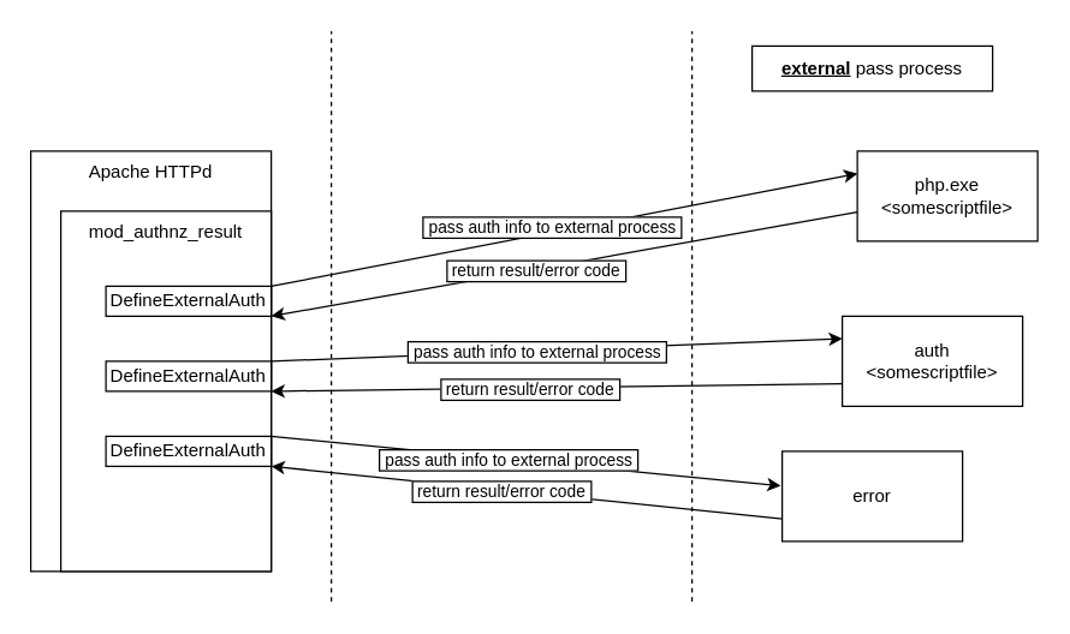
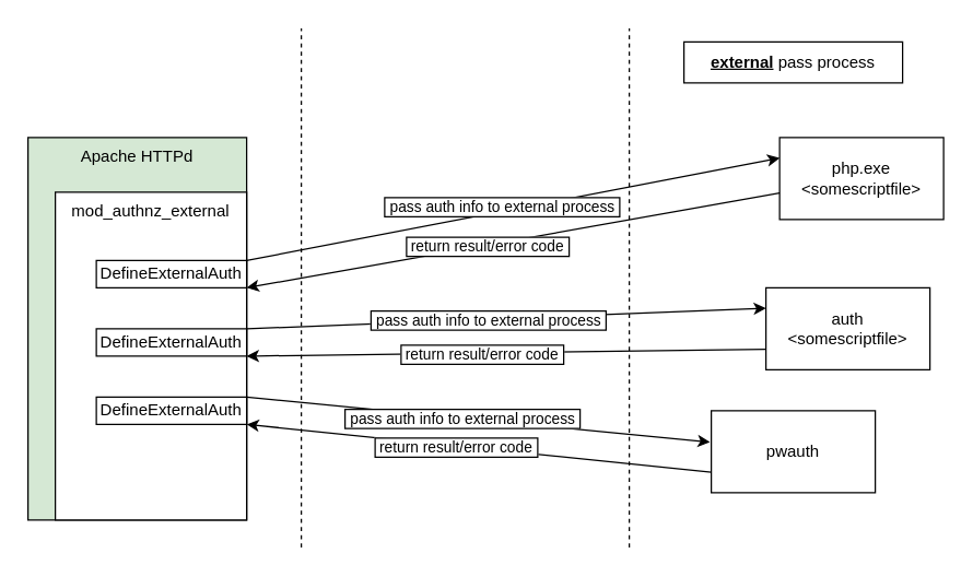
  <mxCell id="0" />
  <mxCell id="1" parent="0" />
  <mxCell id="2" value="" style="endArrow=none;dashed=1;html=1;" edge="1" parent="1"><mxGeometry width="50" height="50" relative="1" as="geometry"><mxPoint x="220" y="400" as="sourcePoint" /><mxPoint x="220" y="20" as="targetPoint" /></mxGeometry></mxCell>
  <mxCell id="3" value="" style="endArrow=none;dashed=1;html=1;" edge="1" parent="1"><mxGeometry width="50" height="50" relative="1" as="geometry"><mxPoint x="460" y="400" as="sourcePoint" /><mxPoint x="460" y="20" as="targetPoint" /></mxGeometry></mxCell>
  <mxCell id="4" value="&lt;b&gt;&lt;u&gt;external&lt;/u&gt;&amp;nbsp;&lt;/b&gt;pass&amp;nbsp;process" style="text;html=1;fillColor=none;align=center;verticalAlign=middle;whiteSpace=wrap;rounded=0;strokeColor=#000000;" vertex="1" parent="1"><mxGeometry x="500" y="30" width="160" height="30" as="geometry" /></mxCell>
- <mxCell id="5" value="Apache HTTPd" style="whiteSpace=wrap;html=1;strokeColor=#000000;verticalAlign=top;" vertex="1" parent="1"><mxGeometry x="20" y="100" width="160" height="280" as="geometry" /></mxCell>
- <mxCell id="6" value="mod_authnz_result" style="whiteSpace=wrap;html=1;strokeColor=#000000;labelPosition=center;verticalLabelPosition=middle;align=center;verticalAlign=top;" vertex="1" parent="1"><mxGeometry x="40" y="140" width="140" height="240" as="geometry" /></mxCell>
+ <mxCell id="5" value="Apache HTTPd" style="whiteSpace=wrap;html=1;strokeColor=#000000;verticalAlign=top;fillColor=#d5e8d4;" vertex="1" parent="1"><mxGeometry x="20" y="100" width="160" height="280" as="geometry" /></mxCell>
+ <mxCell id="6" value="mod_authnz_external" style="whiteSpace=wrap;html=1;strokeColor=#000000;labelPosition=center;verticalLabelPosition=middle;align=center;verticalAlign=top;" vertex="1" parent="1"><mxGeometry x="40" y="140" width="140" height="240" as="geometry" /></mxCell>
  <mxCell id="7" value="php.exe &amp;lt;somescriptfile&amp;gt;" style="rounded=0;whiteSpace=wrap;html=1;strokeColor=#000000;" vertex="1" parent="1"><mxGeometry x="570" y="100" width="120" height="60" as="geometry" /></mxCell>
  <mxCell id="8" value="auth&lt;br&gt;&amp;lt;somescriptfile&amp;gt;" style="rounded=0;whiteSpace=wrap;html=1;strokeColor=#000000;" vertex="1" parent="1"><mxGeometry x="560" y="210" width="120" height="60" as="geometry" /></mxCell>
- <mxCell id="9" value="error" style="rounded=0;whiteSpace=wrap;html=1;strokeColor=#000000;" vertex="1" parent="1"><mxGeometry x="520" y="300" width="120" height="60" as="geometry" /></mxCell>
+ <mxCell id="9" value="pwauth" style="rounded=0;whiteSpace=wrap;html=1;strokeColor=#000000;" vertex="1" parent="1"><mxGeometry x="520" y="300" width="120" height="60" as="geometry" /></mxCell>
  <mxCell id="10" value="" style="endArrow=classic;html=1;entryX=0;entryY=0.25;entryDx=0;entryDy=0;exitX=1;exitY=0;exitDx=0;exitDy=0;" edge="1" parent="1" source="22" target="7"><mxGeometry width="50" height="50" relative="1" as="geometry"><mxPoint x="180" y="190" as="sourcePoint" /><mxPoint x="430" y="300" as="targetPoint" /></mxGeometry></mxCell>
  <mxCell id="11" value="&amp;nbsp;pass auth info to external process&amp;nbsp;" style="edgeLabel;html=1;align=center;verticalAlign=middle;resizable=0;points=[];labelBorderColor=#000000;" vertex="1" connectable="0" parent="10"><mxGeometry x="-0.071" relative="1" as="geometry"><mxPoint x="6.25" y="-4.5" as="offset" /></mxGeometry></mxCell>
  <mxCell id="12" value="" style="endArrow=classic;html=1;entryX=1;entryY=1;entryDx=0;entryDy=0;labelBorderColor=none;" edge="1" parent="1" source="7" target="22"><mxGeometry width="50" height="50" relative="1" as="geometry"><mxPoint x="488" y="150" as="sourcePoint" /><mxPoint x="430" y="300" as="targetPoint" /></mxGeometry></mxCell>
  <mxCell id="13" value="&amp;nbsp;return result/error code&amp;nbsp;" style="edgeLabel;html=1;align=center;verticalAlign=middle;resizable=0;points=[];labelBorderColor=#000000;" vertex="1" connectable="0" parent="12"><mxGeometry x="0.102" y="1" relative="1" as="geometry"><mxPoint as="offset" /></mxGeometry></mxCell>
  <mxCell id="14" value="" style="endArrow=classic;html=1;entryX=0;entryY=0.25;entryDx=0;entryDy=0;exitX=1;exitY=0;exitDx=0;exitDy=0;" edge="1" parent="1" source="23" target="8"><mxGeometry width="50" height="50" relative="1" as="geometry"><mxPoint x="182" y="250" as="sourcePoint" /><mxPoint x="510" y="220" as="targetPoint" /></mxGeometry></mxCell>
  <mxCell id="15" value="&amp;nbsp;pass auth info to external process&amp;nbsp;" style="edgeLabel;html=1;align=center;verticalAlign=middle;resizable=0;points=[];labelBorderColor=#000000;" vertex="1" connectable="0" parent="14"><mxGeometry x="-0.071" relative="1" as="geometry"><mxPoint as="offset" /></mxGeometry></mxCell>
  <mxCell id="16" value="" style="endArrow=classic;html=1;entryX=1;entryY=1;entryDx=0;entryDy=0;exitX=0;exitY=0.75;exitDx=0;exitDy=0;labelBorderColor=none;" edge="1" parent="1" source="8" target="23"><mxGeometry width="50" height="50" relative="1" as="geometry"><mxPoint x="507.96" y="259" as="sourcePoint" /><mxPoint x="200.98" y="316.06" as="targetPoint" /></mxGeometry></mxCell>
  <mxCell id="17" value="&amp;nbsp;return result/error code&amp;nbsp;" style="edgeLabel;html=1;align=center;verticalAlign=middle;resizable=0;points=[];labelBorderColor=#000000;" vertex="1" connectable="0" parent="16"><mxGeometry x="0.102" y="1" relative="1" as="geometry"><mxPoint as="offset" /></mxGeometry></mxCell>
  <mxCell id="18" value="" style="endArrow=classic;html=1;exitX=1;exitY=0;exitDx=0;exitDy=0;entryX=-0.008;entryY=0.383;entryDx=0;entryDy=0;entryPerimeter=0;" edge="1" parent="1" source="24" target="9"><mxGeometry width="50" height="50" relative="1" as="geometry"><mxPoint x="190" y="385.02" as="sourcePoint" /><mxPoint x="500" y="330" as="targetPoint" /></mxGeometry></mxCell>
  <mxCell id="19" value="&amp;nbsp;pass auth info to external process&amp;nbsp;" style="edgeLabel;html=1;align=center;verticalAlign=middle;resizable=0;points=[];labelBorderColor=#000000;" vertex="1" connectable="0" parent="18"><mxGeometry x="-0.071" relative="1" as="geometry"><mxPoint as="offset" /></mxGeometry></mxCell>
  <mxCell id="20" value="" style="endArrow=classic;html=1;exitX=0;exitY=0.75;exitDx=0;exitDy=0;labelBorderColor=none;entryX=1;entryY=1;entryDx=0;entryDy=0;" edge="1" parent="1" source="9" target="24"><mxGeometry width="50" height="50" relative="1" as="geometry"><mxPoint x="497.96" y="369" as="sourcePoint" /><mxPoint x="180" y="327" as="targetPoint" /></mxGeometry></mxCell>
  <mxCell id="21" value="&amp;nbsp;return result/error code&amp;nbsp;" style="edgeLabel;html=1;align=center;verticalAlign=middle;resizable=0;points=[];labelBorderColor=#000000;" vertex="1" connectable="0" parent="20"><mxGeometry x="0.102" y="1" relative="1" as="geometry"><mxPoint as="offset" /></mxGeometry></mxCell>
  <mxCell id="22" value="DefineExternalAuth" style="text;html=1;fillColor=none;align=center;verticalAlign=middle;whiteSpace=wrap;rounded=0;strokeColor=#000000;" vertex="1" parent="1"><mxGeometry x="70" y="190" width="110" height="20" as="geometry" /></mxCell>
  <mxCell id="23" value="DefineExternalAuth" style="text;html=1;fillColor=none;align=center;verticalAlign=middle;whiteSpace=wrap;rounded=0;strokeColor=#000000;" vertex="1" parent="1"><mxGeometry x="70" y="240" width="110" height="20" as="geometry" /></mxCell>
  <mxCell id="24" value="DefineExternalAuth" style="text;html=1;fillColor=none;align=center;verticalAlign=middle;whiteSpace=wrap;rounded=0;labelBorderColor=none;strokeColor=#000000;" vertex="1" parent="1"><mxGeometry x="70" y="290" width="110" height="20" as="geometry" /></mxCell>
